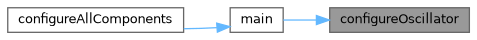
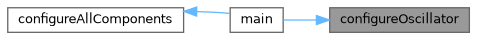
  digraph {
    rankdir=RL
    node [color=grey40 fillcolor=white fontname=Helvetica fontsize=10 shape=box style=filled]
    edge [color=steelblue1 dir=back fontname=Helvetica fontsize=10 labelfontname=Helvetica labelfontsize=10 style=solid]
    n1 [color=gray40 fillcolor=grey60 fontcolor=black height=0.2 label=configureOscillator width=0.4]
    n2 [height=0.2 label=main width=0.4]
    n3 [height=0.2 label=configureAllComponents width=0.4]
    n1 -> n2
-   n2 -> n3
+   n3 -> n2
  }
